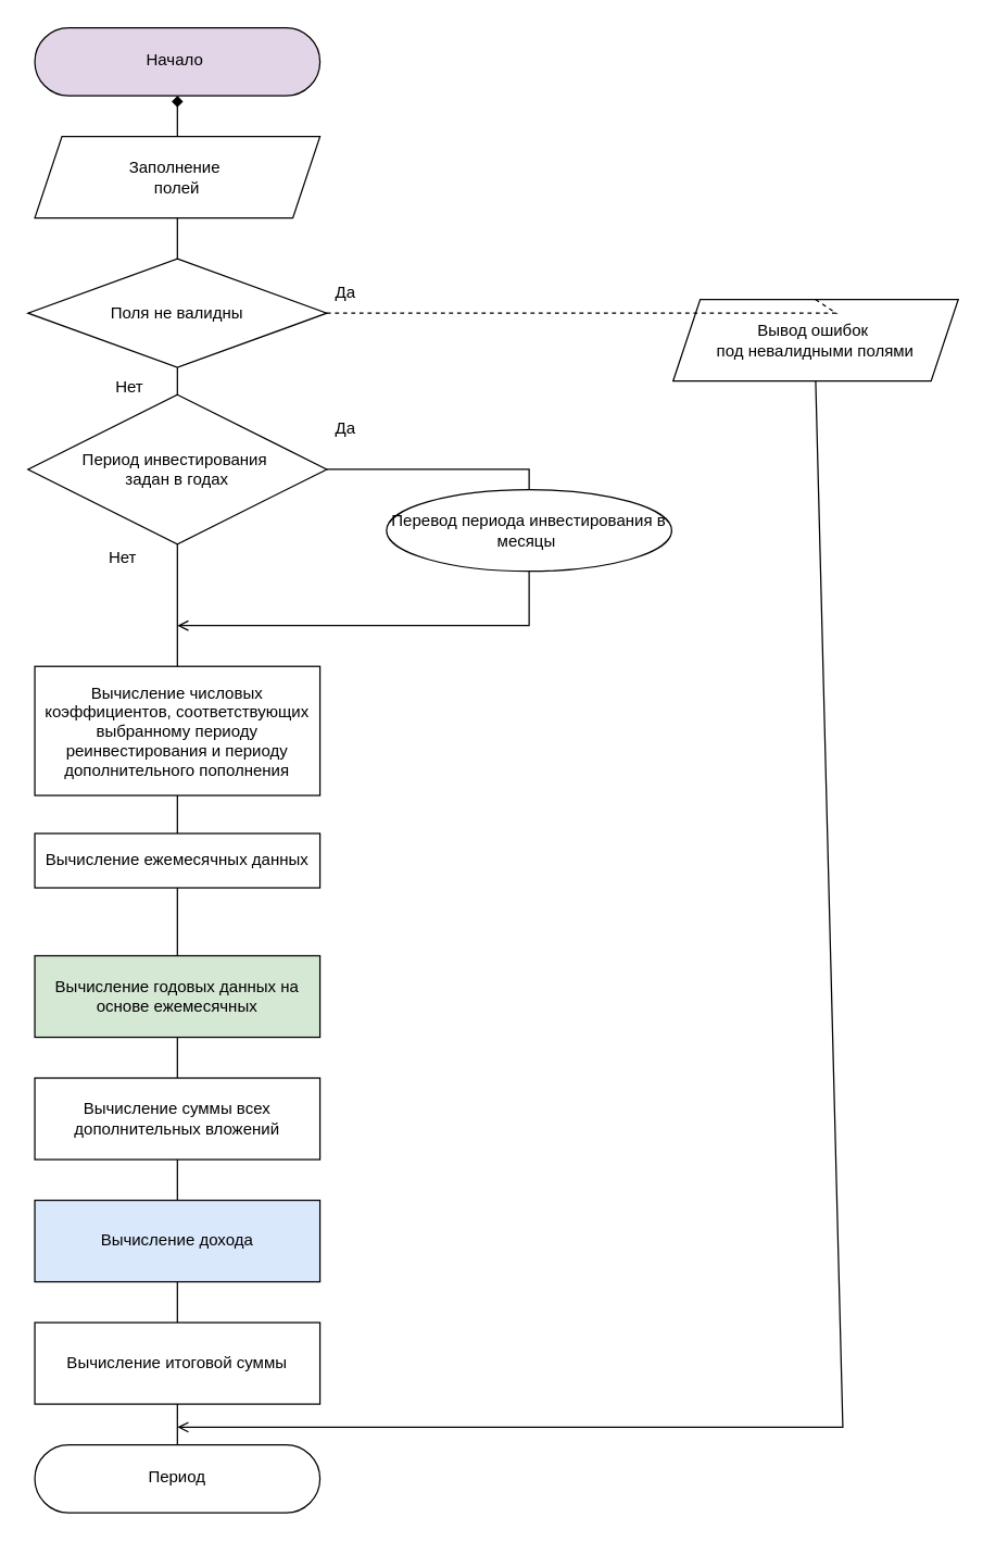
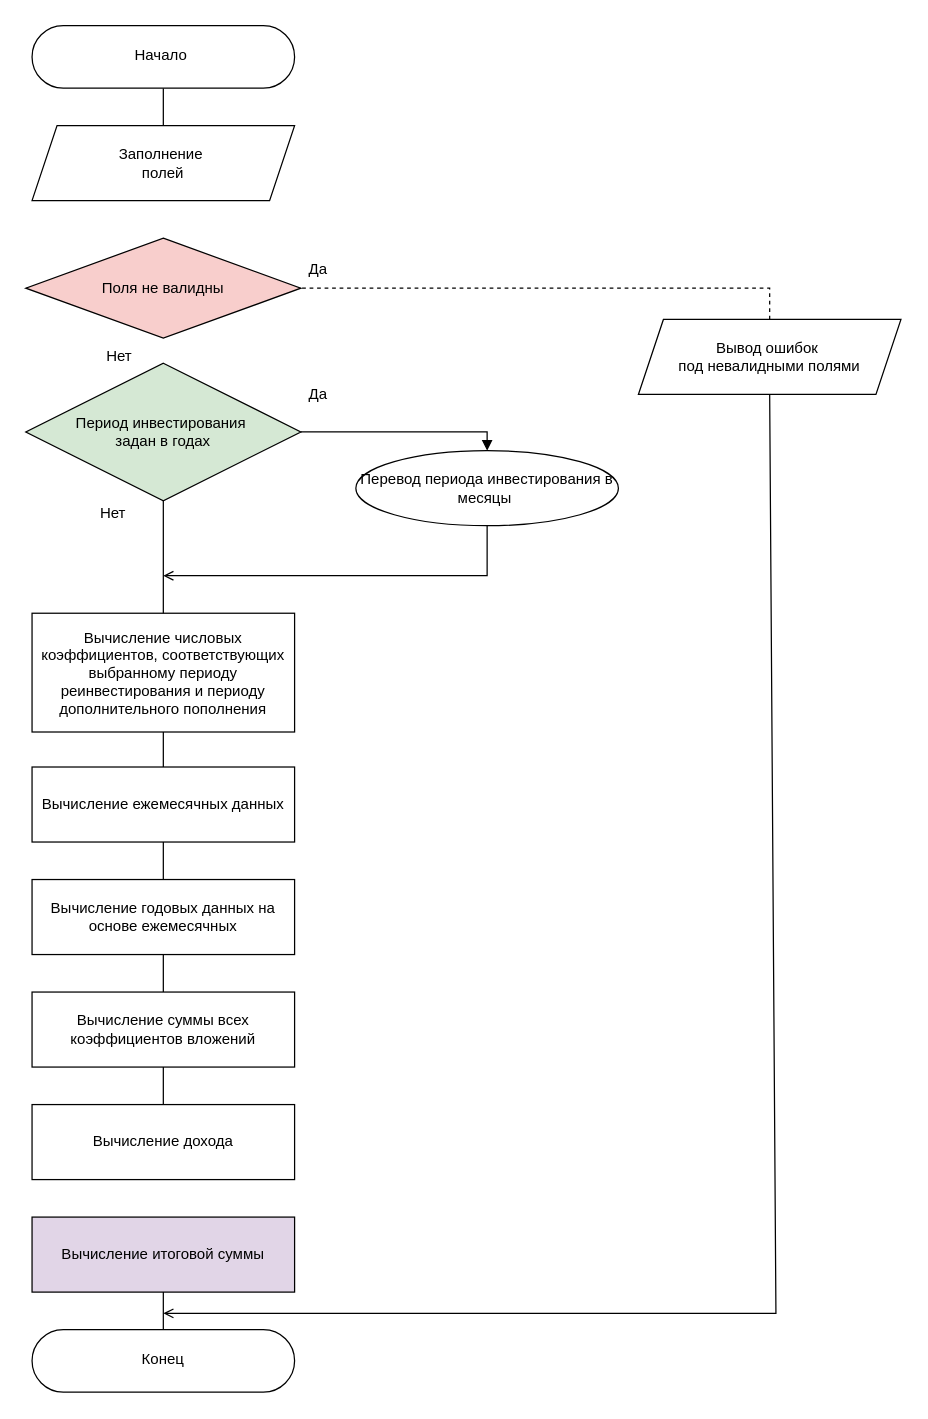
  <mxCell id="0" />
  <mxCell id="1" parent="0" />
  <mxCell id="2" value="Заполнение&amp;nbsp;&lt;div&gt;полей&lt;/div&gt;" style="shape=parallelogram;perimeter=parallelogramPerimeter;whiteSpace=wrap;html=1;fixedSize=1;" parent="1" vertex="1"><mxGeometry x="25" y="100" width="210" height="60" as="geometry" /></mxCell>
- <mxCell id="3" value="Поля не валидны" style="rhombus;whiteSpace=wrap;html=1;" parent="1" vertex="1"><mxGeometry x="20" y="190" width="220" height="80" as="geometry" /></mxCell>
- <mxCell id="4" value="" style="endArrow=diamond;html=1;rounded=0;entryX=0.5;entryY=1;entryDx=0;entryDy=0;exitX=0.5;exitY=0;exitDx=0;exitDy=0;" parent="1" source="2" target="27" edge="1"><mxGeometry width="50" height="50" relative="1" as="geometry"><mxPoint x="140" y="90" as="sourcePoint" /><mxPoint x="125" y="70" as="targetPoint" /></mxGeometry></mxCell>
- <mxCell id="5" value="" style="endArrow=none;html=1;rounded=0;exitX=0.5;exitY=0;exitDx=0;exitDy=0;entryX=0.5;entryY=1;entryDx=0;entryDy=0;" parent="1" source="3" target="2" edge="1"><mxGeometry width="50" height="50" relative="1" as="geometry"><mxPoint x="200" y="190" as="sourcePoint" /><mxPoint x="250" y="140" as="targetPoint" /></mxGeometry></mxCell>
- <mxCell id="6" value="" style="endArrow=none;html=1;rounded=0;exitX=0.5;exitY=1;exitDx=0;exitDy=0;entryX=0.5;entryY=0;entryDx=0;entryDy=0;" parent="1" source="3" target="9" edge="1"><mxGeometry width="50" height="50" relative="1" as="geometry"><mxPoint x="200" y="210" as="sourcePoint" /><mxPoint x="125" y="290" as="targetPoint" /></mxGeometry></mxCell>
+ <mxCell id="3" value="Поля не валидны" style="rhombus;whiteSpace=wrap;html=1;fillColor=#f8cecc;" parent="1" vertex="1"><mxGeometry x="20" y="190" width="220" height="80" as="geometry" /></mxCell>
+ <mxCell id="4" value="" style="endArrow=none;html=1;rounded=0;entryX=0.5;entryY=1;entryDx=0;entryDy=0;exitX=0.5;exitY=0;exitDx=0;exitDy=0;" parent="1" source="2" target="27" edge="1"><mxGeometry width="50" height="50" relative="1" as="geometry"><mxPoint x="140" y="90" as="sourcePoint" /><mxPoint x="125" y="70" as="targetPoint" /></mxGeometry></mxCell>
  <mxCell id="7" value="Нет" style="text;html=1;align=center;verticalAlign=middle;whiteSpace=wrap;rounded=0;" parent="1" vertex="1"><mxGeometry x="70" y="270" width="50" height="30" as="geometry" /></mxCell>
  <mxCell id="8" value="Да" style="text;html=1;align=center;verticalAlign=middle;whiteSpace=wrap;rounded=0;" parent="1" vertex="1"><mxGeometry x="224" y="200" width="60" height="30" as="geometry" /></mxCell>
- <mxCell id="9" value="Период инвестирования&amp;nbsp;&lt;div&gt;задан в годах&lt;/div&gt;" style="rhombus;whiteSpace=wrap;html=1;" parent="1" vertex="1"><mxGeometry x="20" y="290" width="220" height="110" as="geometry" /></mxCell>
+ <mxCell id="9" value="Период инвестирования&amp;nbsp;&lt;div&gt;задан в годах&lt;/div&gt;" style="rhombus;whiteSpace=wrap;html=1;fillColor=#d5e8d4;" parent="1" vertex="1"><mxGeometry x="20" y="290" width="220" height="110" as="geometry" /></mxCell>
  <mxCell id="10" value="Перевод периода инвестирования в месяцы&amp;nbsp;" style="ellipse;whiteSpace=wrap;html=1;" parent="1" vertex="1"><mxGeometry x="284" y="360" width="210" height="60" as="geometry" /></mxCell>
  <mxCell id="11" value="Нет" style="text;html=1;align=center;verticalAlign=middle;whiteSpace=wrap;rounded=0;" parent="1" vertex="1"><mxGeometry x="60" y="395" width="60" height="30" as="geometry" /></mxCell>
  <mxCell id="12" value="Да" style="text;html=1;align=center;verticalAlign=middle;whiteSpace=wrap;rounded=0;" parent="1" vertex="1"><mxGeometry x="224" y="300" width="60" height="30" as="geometry" /></mxCell>
  <mxCell id="13" value="Вычисление числовых коэффициентов, соответствующих выбранному периоду реинвестирования и периоду дополнительного пополнения" style="rounded=0;whiteSpace=wrap;html=1;" parent="1" vertex="1"><mxGeometry x="25" y="490" width="210" height="95" as="geometry" /></mxCell>
- <mxCell id="14" value="Вычисление ежемесячных данных" style="rounded=0;whiteSpace=wrap;html=1;" parent="1" vertex="1"><mxGeometry x="25" y="613" width="210" height="40" as="geometry" /></mxCell>
- <mxCell id="15" value="Вывод ошибок&amp;nbsp;&lt;div&gt;под невалидными полями&lt;/div&gt;" style="shape=parallelogram;perimeter=parallelogramPerimeter;whiteSpace=wrap;html=1;fixedSize=1;" parent="1" vertex="1"><mxGeometry x="495" y="220" width="210" height="60" as="geometry" /></mxCell>
+ <mxCell id="14" value="Вычисление ежемесячных данных" style="rounded=0;whiteSpace=wrap;html=1;" parent="1" vertex="1"><mxGeometry x="25" y="613" width="210" height="60" as="geometry" /></mxCell>
+ <mxCell id="15" value="Вывод ошибок&amp;nbsp;&lt;div&gt;под невалидными полями&lt;/div&gt;" style="shape=parallelogram;perimeter=parallelogramPerimeter;whiteSpace=wrap;html=1;fixedSize=1;" parent="1" vertex="1"><mxGeometry x="510" y="255" width="210" height="60" as="geometry" /></mxCell>
  <mxCell id="16" value="" style="endArrow=none;html=1;rounded=0;exitX=0.5;exitY=0;exitDx=0;exitDy=0;entryX=0.5;entryY=1;entryDx=0;entryDy=0;" parent="1" source="14" target="13" edge="1"><mxGeometry width="50" height="50" relative="1" as="geometry"><mxPoint x="140" y="557" as="sourcePoint" /><mxPoint x="140" y="530" as="targetPoint" /></mxGeometry></mxCell>
- <mxCell id="17" value="Вычисление годовых данных на основе ежемесячных" style="rounded=0;whiteSpace=wrap;html=1;fillColor=#d5e8d4;" parent="1" vertex="1"><mxGeometry x="25" y="703" width="210" height="60" as="geometry" /></mxCell>
+ <mxCell id="17" value="Вычисление годовых данных на основе ежемесячных" style="rounded=0;whiteSpace=wrap;html=1;" parent="1" vertex="1"><mxGeometry x="25" y="703" width="210" height="60" as="geometry" /></mxCell>
  <mxCell id="18" value="" style="endArrow=none;html=1;rounded=0;exitX=0.5;exitY=0;exitDx=0;exitDy=0;entryX=0.5;entryY=1;entryDx=0;entryDy=0;" parent="1" source="17" target="14" edge="1"><mxGeometry width="50" height="50" relative="1" as="geometry"><mxPoint x="140" y="593" as="sourcePoint" /><mxPoint x="140" y="565" as="targetPoint" /></mxGeometry></mxCell>
- <mxCell id="19" value="Вычисление суммы всех дополнительных вложений" style="rounded=0;whiteSpace=wrap;html=1;" parent="1" vertex="1"><mxGeometry x="25" y="793" width="210" height="60" as="geometry" /></mxCell>
+ <mxCell id="19" value="Вычисление суммы всех коэффициентов вложений" style="rounded=0;whiteSpace=wrap;html=1;" parent="1" vertex="1"><mxGeometry x="25" y="793" width="210" height="60" as="geometry" /></mxCell>
  <mxCell id="20" value="" style="endArrow=none;html=1;rounded=0;exitX=0.5;exitY=0;exitDx=0;exitDy=0;entryX=0.5;entryY=1;entryDx=0;entryDy=0;" parent="1" source="19" target="17" edge="1"><mxGeometry width="50" height="50" relative="1" as="geometry"><mxPoint x="140" y="683" as="sourcePoint" /><mxPoint x="140" y="653" as="targetPoint" /></mxGeometry></mxCell>
- <mxCell id="21" value="Вычисление дохода" style="rounded=0;whiteSpace=wrap;html=1;fillColor=#dae8fc;" parent="1" vertex="1"><mxGeometry x="25" y="883" width="210" height="60" as="geometry" /></mxCell>
+ <mxCell id="21" value="Вычисление дохода" style="rounded=0;whiteSpace=wrap;html=1;" parent="1" vertex="1"><mxGeometry x="25" y="883" width="210" height="60" as="geometry" /></mxCell>
  <mxCell id="22" value="" style="endArrow=none;html=1;rounded=0;exitX=0.5;exitY=0;exitDx=0;exitDy=0;entryX=0.5;entryY=1;entryDx=0;entryDy=0;" parent="1" source="21" target="19" edge="1"><mxGeometry width="50" height="50" relative="1" as="geometry"><mxPoint x="300" y="833" as="sourcePoint" /><mxPoint x="290" y="883" as="targetPoint" /></mxGeometry></mxCell>
- <mxCell id="23" value="Вычисление итоговой суммы" style="rounded=0;whiteSpace=wrap;html=1;" parent="1" vertex="1"><mxGeometry x="25" y="973" width="210" height="60" as="geometry" /></mxCell>
- <mxCell id="24" value="" style="endArrow=none;html=1;rounded=0;exitX=0.5;exitY=0;exitDx=0;exitDy=0;entryX=0.5;entryY=1;entryDx=0;entryDy=0;" parent="1" source="23" target="21" edge="1"><mxGeometry width="50" height="50" relative="1" as="geometry"><mxPoint x="140" y="863" as="sourcePoint" /><mxPoint x="140" y="833" as="targetPoint" /></mxGeometry></mxCell>
+ <mxCell id="23" value="Вычисление итоговой суммы" style="rounded=0;whiteSpace=wrap;html=1;fillColor=#e1d5e7;" parent="1" vertex="1"><mxGeometry x="25" y="973" width="210" height="60" as="geometry" /></mxCell>
  <mxCell id="25" value="" style="endArrow=none;html=1;rounded=0;exitX=0.5;exitY=0;exitDx=0;exitDy=0;entryX=0.5;entryY=1;entryDx=0;entryDy=0;" parent="1" source="26" target="23" edge="1"><mxGeometry width="50" height="50" relative="1" as="geometry"><mxPoint x="-117" y="1023" as="sourcePoint" /><mxPoint x="-107" y="913" as="targetPoint" /></mxGeometry></mxCell>
- <mxCell id="26" value="&lt;div style=&quot;&quot;&gt;&lt;span style=&quot;background-color: initial;&quot;&gt;&amp;nbsp; &amp;nbsp; &amp;nbsp; &amp;nbsp; &amp;nbsp;Период&lt;/span&gt;&lt;/div&gt;" style="html=1;align=center;verticalAlign=top;rounded=1;absoluteArcSize=1;arcSize=50;dashed=0;spacingTop=10;spacingRight=30;whiteSpace=wrap;" parent="1" vertex="1"><mxGeometry x="25" y="1063" width="210" height="50" as="geometry" /></mxCell>
- <mxCell id="27" value="&lt;div style=&quot;&quot;&gt;&amp;nbsp; &amp;nbsp; &amp;nbsp; &amp;nbsp; Начало&lt;/div&gt;" style="html=1;align=center;verticalAlign=top;rounded=1;absoluteArcSize=1;arcSize=50;dashed=0;spacingTop=10;spacingRight=30;whiteSpace=wrap;fillColor=#e1d5e7;" parent="1" vertex="1"><mxGeometry x="25" y="20" width="210" height="50" as="geometry" /></mxCell>
+ <mxCell id="26" value="&lt;div style=&quot;&quot;&gt;&lt;span style=&quot;background-color: initial;&quot;&gt;&amp;nbsp; &amp;nbsp; &amp;nbsp; &amp;nbsp; &amp;nbsp;Конец&lt;/span&gt;&lt;/div&gt;" style="html=1;align=center;verticalAlign=top;rounded=1;absoluteArcSize=1;arcSize=50;dashed=0;spacingTop=10;spacingRight=30;whiteSpace=wrap;" parent="1" vertex="1"><mxGeometry x="25" y="1063" width="210" height="50" as="geometry" /></mxCell>
+ <mxCell id="27" value="&lt;div style=&quot;&quot;&gt;&amp;nbsp; &amp;nbsp; &amp;nbsp; &amp;nbsp; Начало&lt;/div&gt;" style="html=1;align=center;verticalAlign=top;rounded=1;absoluteArcSize=1;arcSize=50;dashed=0;spacingTop=10;spacingRight=30;whiteSpace=wrap;" parent="1" vertex="1"><mxGeometry x="25" y="20" width="210" height="50" as="geometry" /></mxCell>
  <mxCell id="28" value="" style="endArrow=none;html=1;rounded=0;entryX=1;entryY=0.5;entryDx=0;entryDy=0;exitX=0.5;exitY=0;exitDx=0;exitDy=0;dashed=1;" parent="1" source="15" target="3" edge="1"><mxGeometry width="50" height="50" relative="1" as="geometry"><mxPoint x="450" y="230" as="sourcePoint" /><mxPoint x="135" y="170" as="targetPoint" /><Array as="points"><mxPoint x="615" y="230" /></Array></mxGeometry></mxCell>
- <mxCell id="29" value="" style="endArrow=none;html=1;rounded=0;exitX=1;exitY=0.5;exitDx=0;exitDy=0;entryX=0.5;entryY=0;entryDx=0;entryDy=0;" edge="1" parent="1" source="9" target="10"><mxGeometry width="50" height="50" relative="1" as="geometry"><mxPoint x="290" y="450" as="sourcePoint" /><mxPoint x="420" y="345" as="targetPoint" /><Array as="points"><mxPoint x="389" y="345" /></Array></mxGeometry></mxCell>
+ <mxCell id="29" value="" style="endArrow=block;html=1;rounded=0;exitX=1;exitY=0.5;exitDx=0;exitDy=0;entryX=0.5;entryY=0;entryDx=0;entryDy=0;" edge="1" parent="1" source="9" target="10"><mxGeometry width="50" height="50" relative="1" as="geometry"><mxPoint x="290" y="450" as="sourcePoint" /><mxPoint x="420" y="345" as="targetPoint" /><Array as="points"><mxPoint x="389" y="345" /></Array></mxGeometry></mxCell>
  <mxCell id="30" value="" style="endArrow=none;html=1;rounded=0;entryX=0.5;entryY=1;entryDx=0;entryDy=0;exitX=0.5;exitY=0;exitDx=0;exitDy=0;" edge="1" parent="1" source="13" target="9"><mxGeometry width="50" height="50" relative="1" as="geometry"><mxPoint x="240" y="490" as="sourcePoint" /><mxPoint x="170" y="400" as="targetPoint" /></mxGeometry></mxCell>
  <mxCell id="31" value="" style="endArrow=open;html=1;rounded=0;exitX=0.5;exitY=1;exitDx=0;exitDy=0;endFill=0;" edge="1" parent="1" source="10"><mxGeometry width="50" height="50" relative="1" as="geometry"><mxPoint x="200" y="280" as="sourcePoint" /><mxPoint x="130" y="460" as="targetPoint" /><Array as="points"><mxPoint x="389" y="460" /></Array></mxGeometry></mxCell>
  <mxCell id="32" value="" style="endArrow=open;html=1;rounded=0;exitX=0.5;exitY=1;exitDx=0;exitDy=0;endFill=0;" edge="1" parent="1" source="15"><mxGeometry width="50" height="50" relative="1" as="geometry"><mxPoint x="-40" y="480" as="sourcePoint" /><mxPoint x="130" y="1050" as="targetPoint" /><Array as="points"><mxPoint x="620" y="1050" /></Array></mxGeometry></mxCell>
